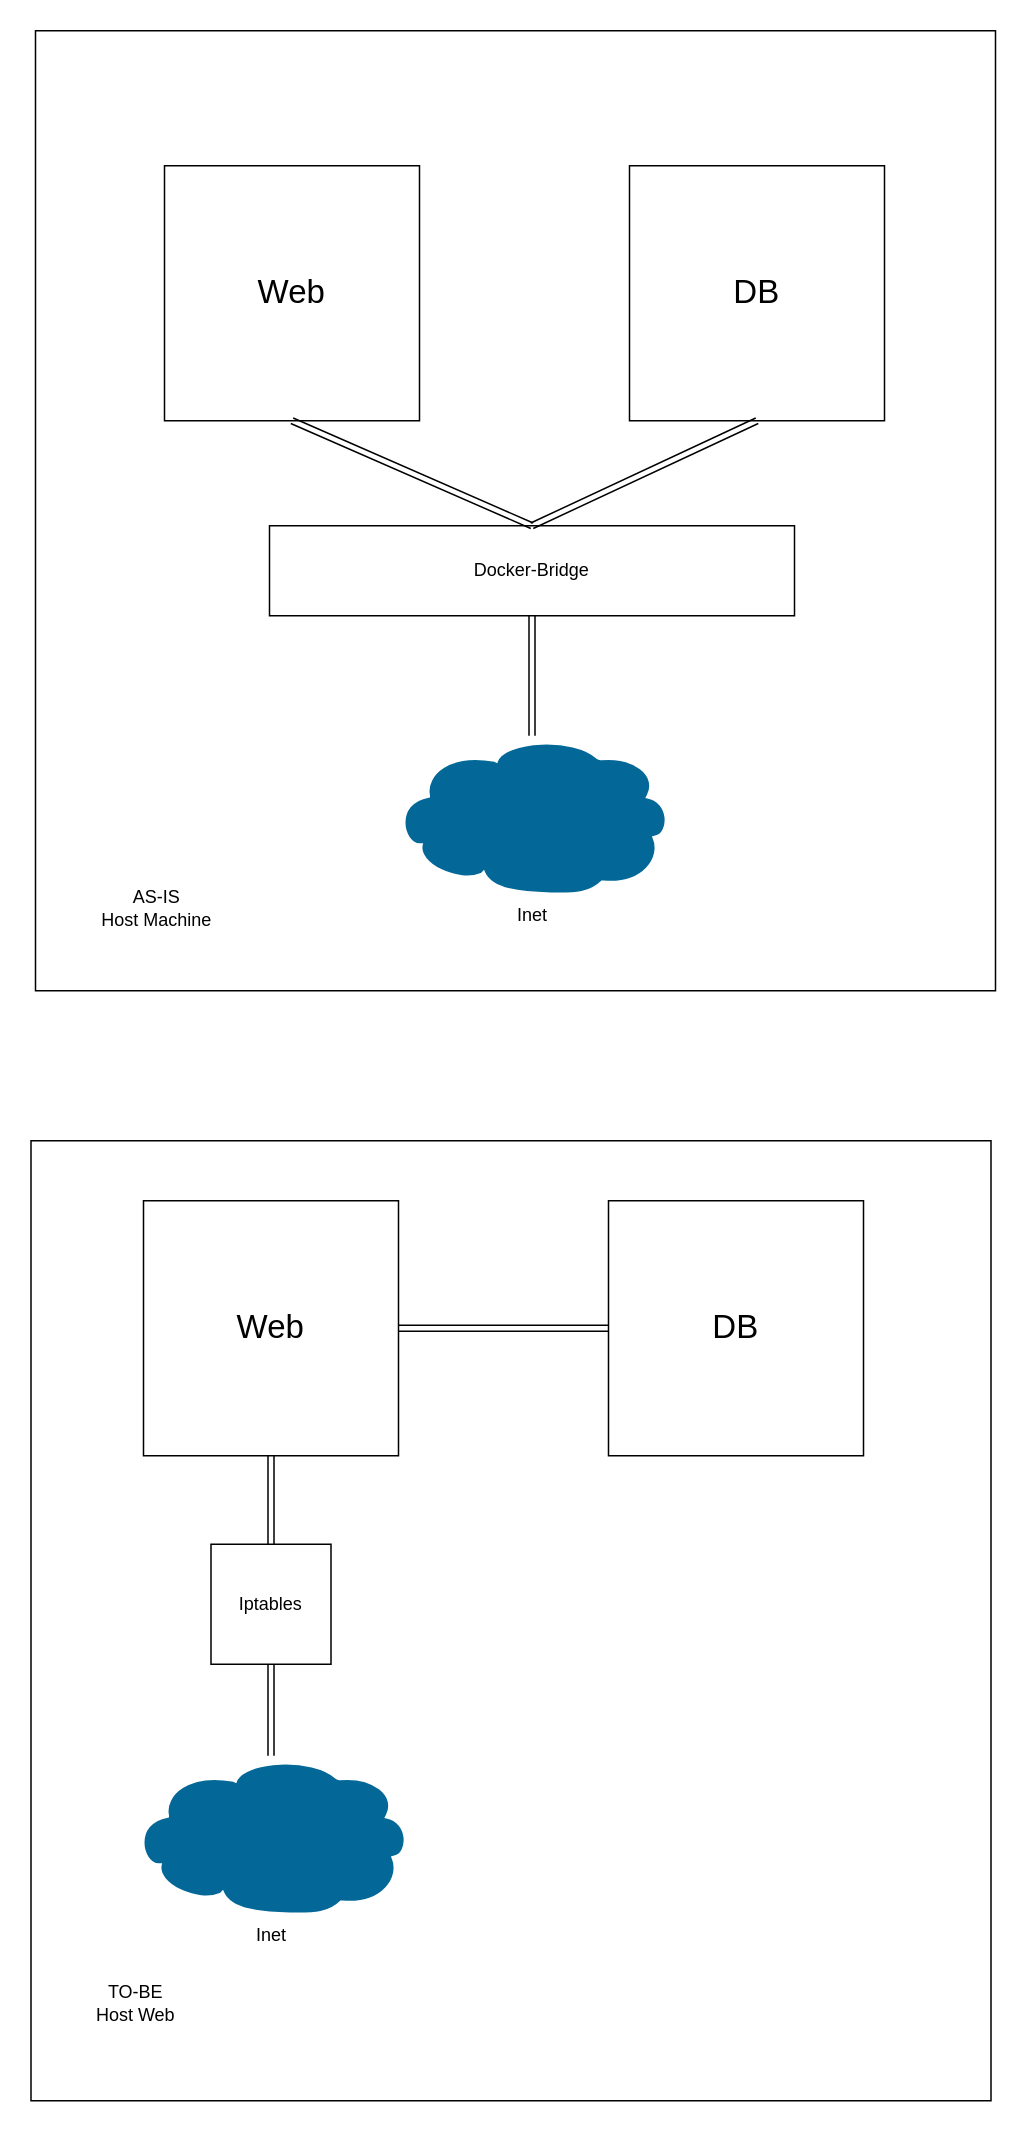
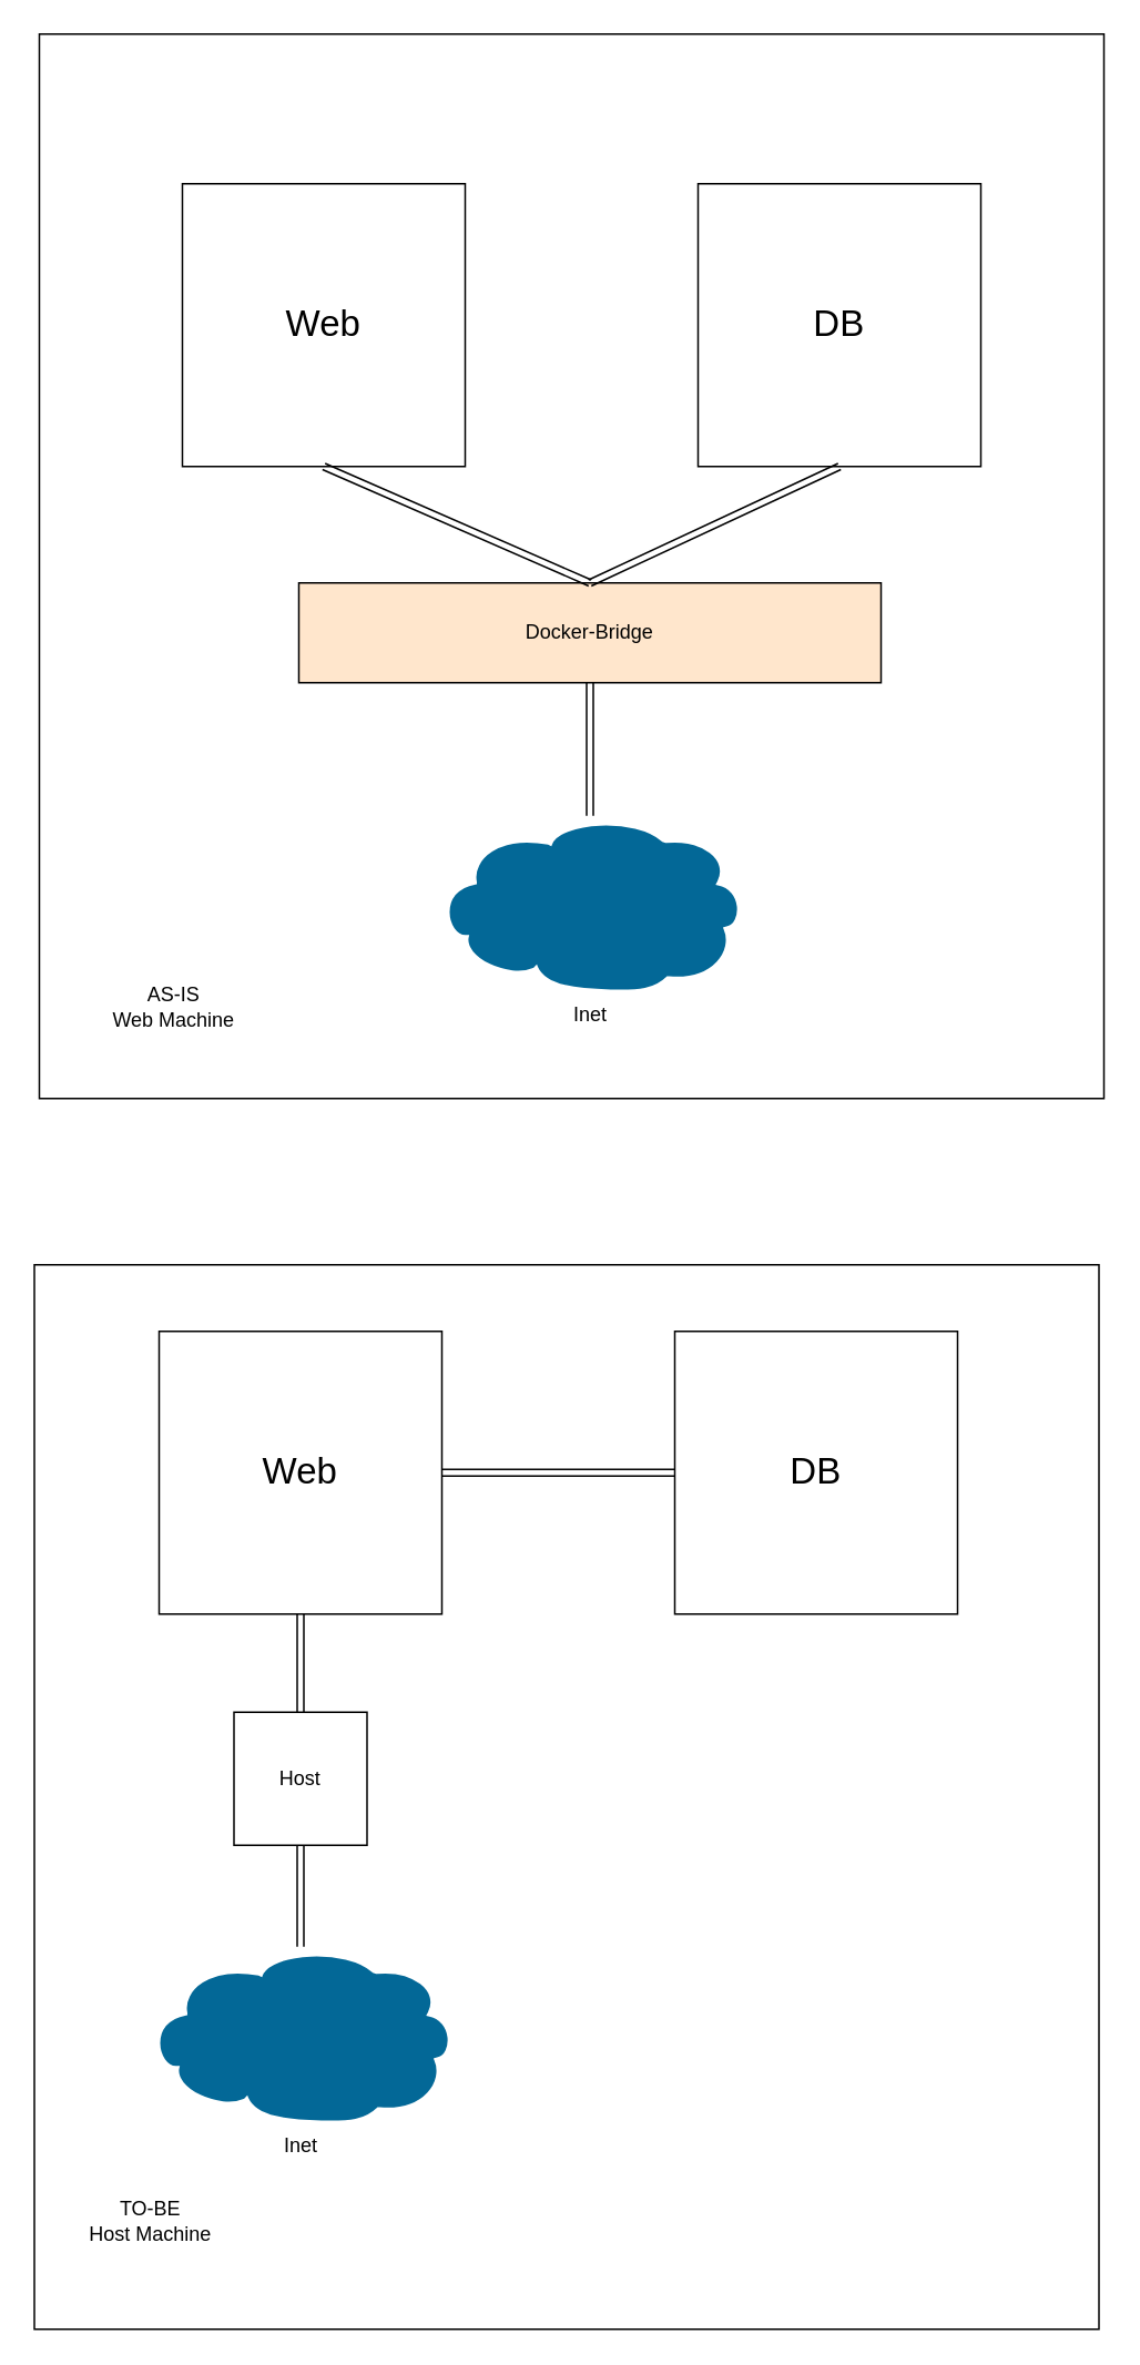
  <mxCell id="0" />
  <mxCell id="1" parent="0" />
  <mxCell id="2" value="" style="whiteSpace=wrap;html=1;aspect=fixed;" vertex="1" parent="1"><mxGeometry x="23" y="20" width="640" height="640" as="geometry" /></mxCell>
- <mxCell id="3" value="AS-IS&lt;br&gt;Host Machine" style="text;html=1;strokeColor=none;fillColor=none;align=center;verticalAlign=middle;whiteSpace=wrap;rounded=0;" vertex="1" parent="1"><mxGeometry x="49" y="580" width="110" height="50" as="geometry" /></mxCell>
+ <mxCell id="3" value="AS-IS&lt;br&gt;Web Machine" style="text;html=1;strokeColor=none;fillColor=none;align=center;verticalAlign=middle;whiteSpace=wrap;rounded=0;" vertex="1" parent="1"><mxGeometry x="49" y="580" width="110" height="50" as="geometry" /></mxCell>
  <mxCell id="4" value="&lt;font style=&quot;font-size: 22px;&quot;&gt;DB&lt;/font&gt;" style="whiteSpace=wrap;html=1;aspect=fixed;" vertex="1" parent="1"><mxGeometry x="419" y="110" width="170" height="170" as="geometry" /></mxCell>
  <mxCell id="5" value="&lt;font style=&quot;font-size: 22px;&quot;&gt;Web&lt;/font&gt;" style="whiteSpace=wrap;html=1;aspect=fixed;" vertex="1" parent="1"><mxGeometry x="109" y="110" width="170" height="170" as="geometry" /></mxCell>
- <mxCell id="6" value="Docker-Bridge" style="rounded=0;whiteSpace=wrap;html=1;" vertex="1" parent="1"><mxGeometry x="179" y="350" width="350" height="60" as="geometry" /></mxCell>
+ <mxCell id="6" value="Docker-Bridge" style="rounded=0;whiteSpace=wrap;html=1;fillColor=#ffe6cc;" vertex="1" parent="1"><mxGeometry x="179" y="350" width="350" height="60" as="geometry" /></mxCell>
  <mxCell id="7" value="" style="shape=link;html=1;rounded=0;exitX=0.5;exitY=1;exitDx=0;exitDy=0;entryX=0.5;entryY=0;entryDx=0;entryDy=0;" edge="1" parent="1" source="5" target="6"><mxGeometry width="100" relative="1" as="geometry"><mxPoint x="199" y="310" as="sourcePoint" /><mxPoint x="299" y="310" as="targetPoint" /></mxGeometry></mxCell>
  <mxCell id="8" value="" style="shape=link;html=1;rounded=0;exitX=0.5;exitY=1;exitDx=0;exitDy=0;entryX=0.5;entryY=0;entryDx=0;entryDy=0;" edge="1" parent="1" source="4" target="6"><mxGeometry width="100" relative="1" as="geometry"><mxPoint x="479" y="310" as="sourcePoint" /><mxPoint x="579" y="310" as="targetPoint" /></mxGeometry></mxCell>
  <mxCell id="9" value="Inet" style="shape=mxgraph.cisco.storage.cloud;sketch=0;html=1;pointerEvents=1;dashed=0;fillColor=#036897;strokeColor=#ffffff;strokeWidth=2;verticalLabelPosition=bottom;verticalAlign=top;align=center;outlineConnect=0;" vertex="1" parent="1"><mxGeometry x="261" y="490" width="186" height="106" as="geometry" /></mxCell>
  <mxCell id="10" value="" style="shape=link;html=1;rounded=0;exitX=0.5;exitY=1;exitDx=0;exitDy=0;" edge="1" parent="1" source="6" target="9"><mxGeometry width="100" relative="1" as="geometry"><mxPoint x="539" y="520" as="sourcePoint" /><mxPoint x="639" y="520" as="targetPoint" /></mxGeometry></mxCell>
  <mxCell id="11" value="" style="whiteSpace=wrap;html=1;aspect=fixed;" vertex="1" parent="1"><mxGeometry x="20" y="760" width="640" height="640" as="geometry" /></mxCell>
- <mxCell id="12" value="TO-BE&lt;br&gt;Host Web" style="text;html=1;strokeColor=none;fillColor=none;align=center;verticalAlign=middle;whiteSpace=wrap;rounded=0;" vertex="1" parent="1"><mxGeometry x="35" y="1310" width="110" height="50" as="geometry" /></mxCell>
+ <mxCell id="12" value="TO-BE&lt;br&gt;Host Machine" style="text;html=1;strokeColor=none;fillColor=none;align=center;verticalAlign=middle;whiteSpace=wrap;rounded=0;" vertex="1" parent="1"><mxGeometry x="35" y="1310" width="110" height="50" as="geometry" /></mxCell>
  <mxCell id="13" value="&lt;font style=&quot;font-size: 22px;&quot;&gt;DB&lt;/font&gt;" style="whiteSpace=wrap;html=1;aspect=fixed;" vertex="1" parent="1"><mxGeometry x="405" y="800" width="170" height="170" as="geometry" /></mxCell>
  <mxCell id="14" value="&lt;font style=&quot;font-size: 22px;&quot;&gt;Web&lt;/font&gt;" style="whiteSpace=wrap;html=1;aspect=fixed;" vertex="1" parent="1"><mxGeometry x="95" y="800" width="170" height="170" as="geometry" /></mxCell>
  <mxCell id="15" value="" style="shape=link;html=1;rounded=0;exitX=0.5;exitY=1;exitDx=0;exitDy=0;entryX=0.5;entryY=0;entryDx=0;entryDy=0;" edge="1" parent="1" source="14" target="19"><mxGeometry width="100" relative="1" as="geometry"><mxPoint x="185" y="1000" as="sourcePoint" /><mxPoint x="340" y="1040" as="targetPoint" /></mxGeometry></mxCell>
  <mxCell id="16" value="" style="shape=link;html=1;rounded=0;exitX=0;exitY=0.5;exitDx=0;exitDy=0;entryX=1;entryY=0.5;entryDx=0;entryDy=0;" edge="1" parent="1" source="13" target="14"><mxGeometry width="100" relative="1" as="geometry"><mxPoint x="465" y="1000" as="sourcePoint" /><mxPoint x="565" y="1000" as="targetPoint" /></mxGeometry></mxCell>
  <mxCell id="17" value="Inet" style="shape=mxgraph.cisco.storage.cloud;sketch=0;html=1;pointerEvents=1;dashed=0;fillColor=#036897;strokeColor=#ffffff;strokeWidth=2;verticalLabelPosition=bottom;verticalAlign=top;align=center;outlineConnect=0;" vertex="1" parent="1"><mxGeometry x="87" y="1170" width="186" height="106" as="geometry" /></mxCell>
  <mxCell id="18" value="" style="shape=link;html=1;rounded=0;exitX=0.5;exitY=1;exitDx=0;exitDy=0;" edge="1" parent="1" source="19" target="17"><mxGeometry width="100" relative="1" as="geometry"><mxPoint x="340" y="1100" as="sourcePoint" /><mxPoint x="625" y="1210" as="targetPoint" /></mxGeometry></mxCell>
- <mxCell id="19" value="Iptables" style="whiteSpace=wrap;html=1;aspect=fixed;" vertex="1" parent="1"><mxGeometry x="140" y="1029" width="80" height="80" as="geometry" /></mxCell>
+ <mxCell id="19" value="Host" style="whiteSpace=wrap;html=1;aspect=fixed;" vertex="1" parent="1"><mxGeometry x="140" y="1029" width="80" height="80" as="geometry" /></mxCell>
